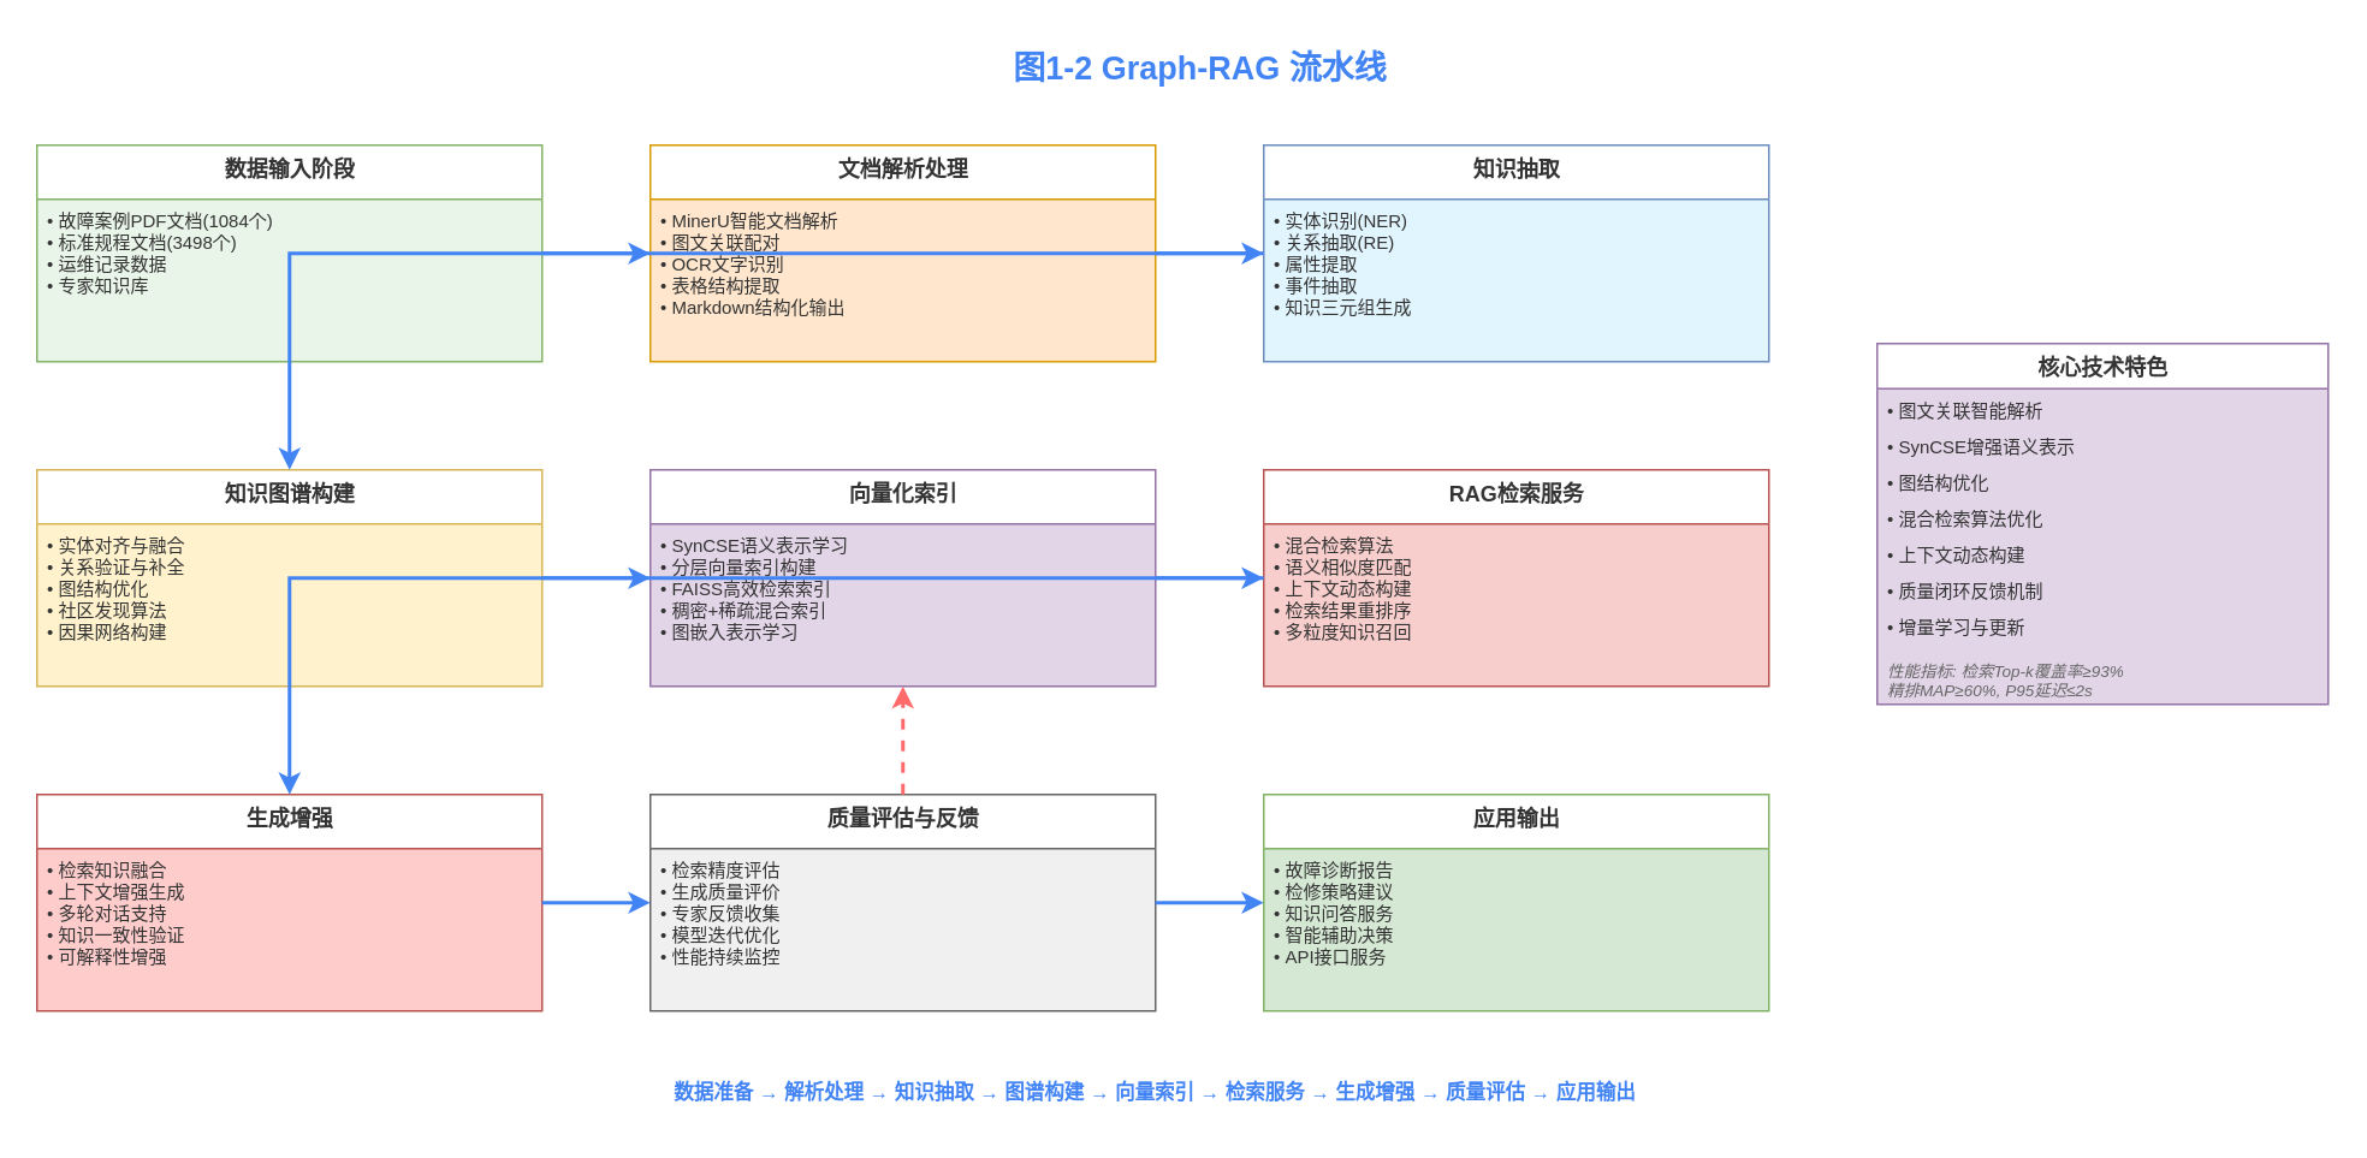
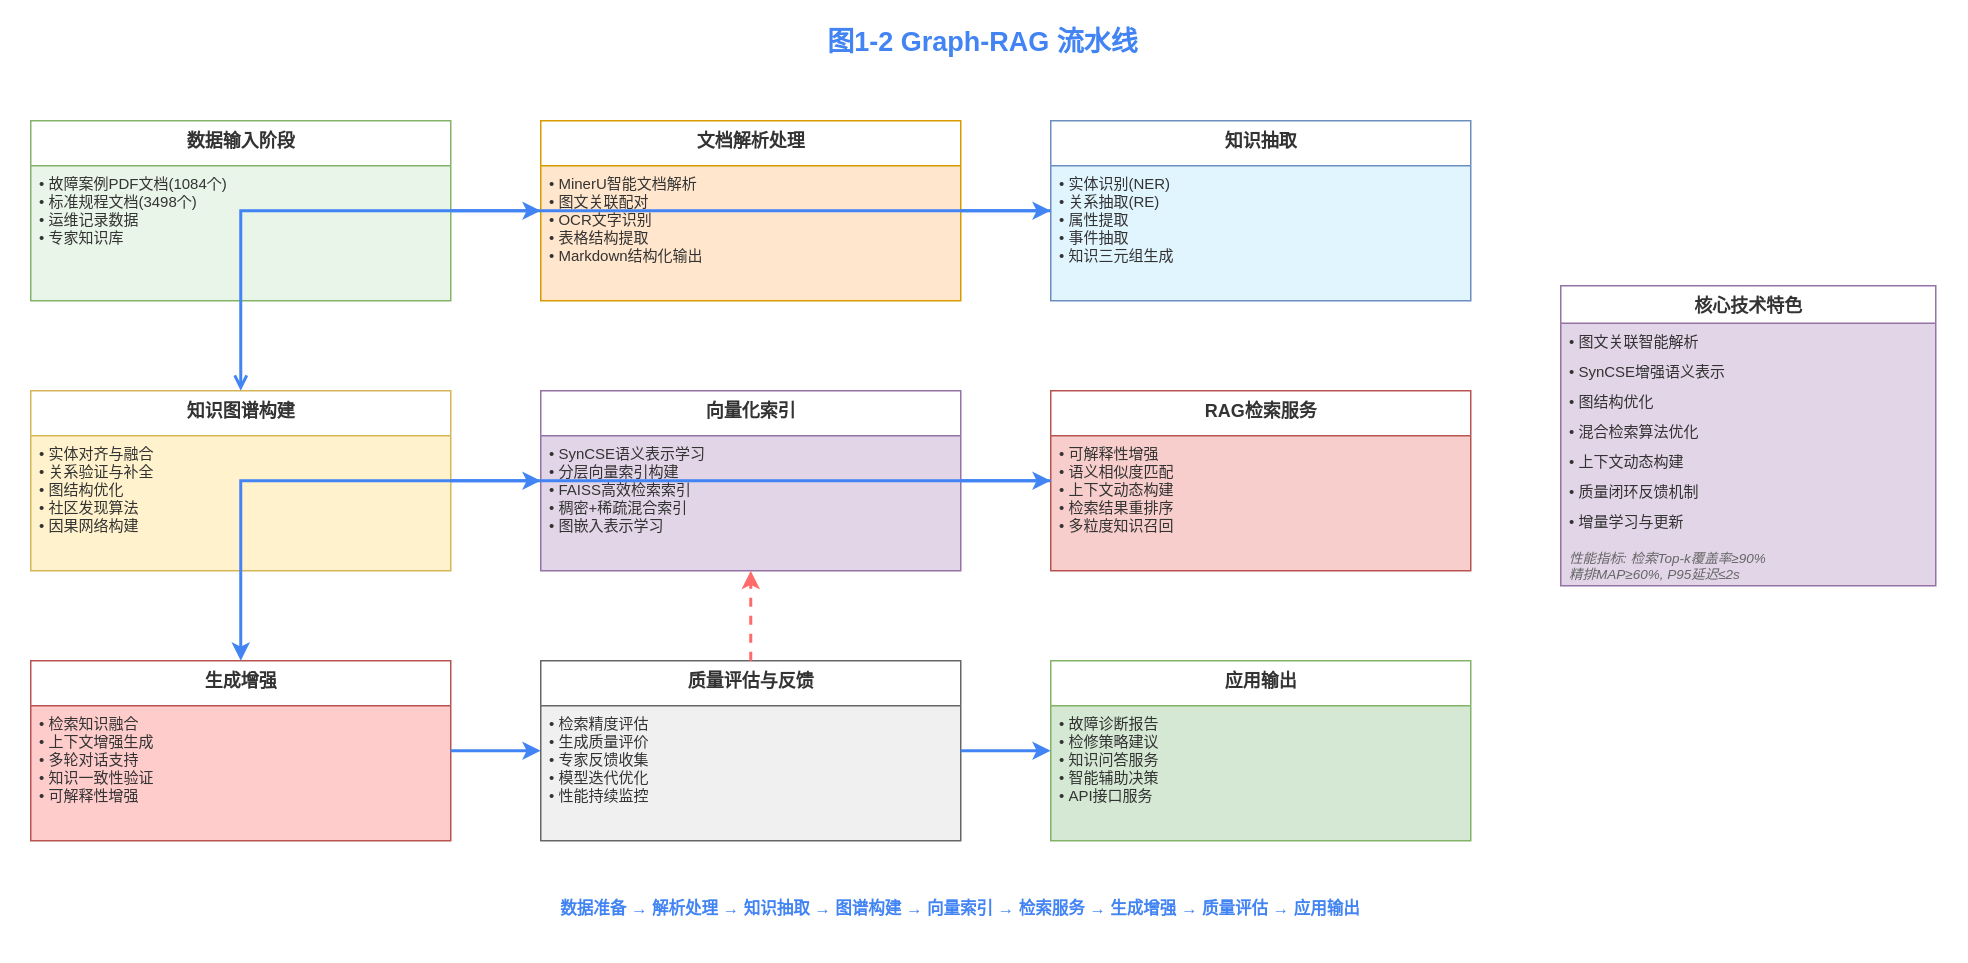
  <mxCell id="0" />
  <mxCell id="1" parent="0" />
- <mxCell id="2" value="图1-2 Graph-RAG 流水线" style="text;html=1;strokeColor=none;fillColor=none;align=center;verticalAlign=middle;whiteSpace=wrap;rounded=0;fontSize=18;fontStyle=1;fontColor=#4284F3;" vertex="1" parent="1"><mxGeometry x="540" y="20" width="250" height="35" as="geometry" /></mxCell>
+ <mxCell id="2" value="图1-2 Graph-RAG 流水线" style="text;html=1;strokeColor=none;fillColor=none;align=center;verticalAlign=middle;whiteSpace=wrap;rounded=0;fontSize=18;fontStyle=1;fontColor=#4284F3;" vertex="1" parent="1"><mxGeometry x="530" y="10" width="250" height="35" as="geometry" /></mxCell>
  <mxCell id="3" value="数据输入阶段" style="swimlane;html=1;fontStyle=1;align=center;verticalAlign=top;childLayout=stackLayout;horizontal=1;startSize=30;horizontalStack=0;resizeParent=1;resizeLast=0;collapsible=0;marginBottom=0;swimlaneFillColor=#E8F5E8;strokeColor=#82B366;fontColor=#333333;fontSize=12;" vertex="1" parent="1"><mxGeometry x="20" y="80" width="280" height="120" as="geometry" /></mxCell>
  <mxCell id="4" value="• 故障案例PDF文档(1084个)&#10;• 标准规程文档(3498个)&#10;• 运维记录数据&#10;• 专家知识库" style="text;html=1;strokeColor=none;fillColor=none;spacingLeft=4;spacingRight=4;whiteSpace=wrap;overflow=hidden;rotatable=0;fontSize=10;fontColor=#333333;align=left;" vertex="1" parent="3"><mxGeometry y="30" width="280" height="90" as="geometry" /></mxCell>
  <mxCell id="5" value="文档解析处理" style="swimlane;html=1;fontStyle=1;align=center;verticalAlign=top;childLayout=stackLayout;horizontal=1;startSize=30;horizontalStack=0;resizeParent=1;resizeLast=0;collapsible=0;marginBottom=0;swimlaneFillColor=#FFE6CC;strokeColor=#D79B00;fontColor=#333333;fontSize=12;" vertex="1" parent="1"><mxGeometry x="360" y="80" width="280" height="120" as="geometry" /></mxCell>
  <mxCell id="6" value="• MinerU智能文档解析&#10;• 图文关联配对&#10;• OCR文字识别&#10;• 表格结构提取&#10;• Markdown结构化输出" style="text;html=1;strokeColor=none;fillColor=none;spacingLeft=4;spacingRight=4;whiteSpace=wrap;overflow=hidden;rotatable=0;fontSize=10;fontColor=#333333;align=left;" vertex="1" parent="5"><mxGeometry y="30" width="280" height="90" as="geometry" /></mxCell>
  <mxCell id="7" value="知识抽取" style="swimlane;html=1;fontStyle=1;align=center;verticalAlign=top;childLayout=stackLayout;horizontal=1;startSize=30;horizontalStack=0;resizeParent=1;resizeLast=0;collapsible=0;marginBottom=0;swimlaneFillColor=#E1F5FE;strokeColor=#6C8EBF;fontColor=#333333;fontSize=12;" vertex="1" parent="1"><mxGeometry x="700" y="80" width="280" height="120" as="geometry" /></mxCell>
  <mxCell id="8" value="• 实体识别(NER)&#10;• 关系抽取(RE)&#10;• 属性提取&#10;• 事件抽取&#10;• 知识三元组生成" style="text;html=1;strokeColor=none;fillColor=none;spacingLeft=4;spacingRight=4;whiteSpace=wrap;overflow=hidden;rotatable=0;fontSize=10;fontColor=#333333;align=left;" vertex="1" parent="7"><mxGeometry y="30" width="280" height="90" as="geometry" /></mxCell>
  <mxCell id="9" value="知识图谱构建" style="swimlane;html=1;fontStyle=1;align=center;verticalAlign=top;childLayout=stackLayout;horizontal=1;startSize=30;horizontalStack=0;resizeParent=1;resizeLast=0;collapsible=0;marginBottom=0;swimlaneFillColor=#FFF2CC;strokeColor=#D6B656;fontColor=#333333;fontSize=12;" vertex="1" parent="1"><mxGeometry x="20" y="260" width="280" height="120" as="geometry" /></mxCell>
  <mxCell id="10" value="• 实体对齐与融合&#10;• 关系验证与补全&#10;• 图结构优化&#10;• 社区发现算法&#10;• 因果网络构建" style="text;html=1;strokeColor=none;fillColor=none;spacingLeft=4;spacingRight=4;whiteSpace=wrap;overflow=hidden;rotatable=0;fontSize=10;fontColor=#333333;align=left;" vertex="1" parent="9"><mxGeometry y="30" width="280" height="90" as="geometry" /></mxCell>
  <mxCell id="11" value="向量化索引" style="swimlane;html=1;fontStyle=1;align=center;verticalAlign=top;childLayout=stackLayout;horizontal=1;startSize=30;horizontalStack=0;resizeParent=1;resizeLast=0;collapsible=0;marginBottom=0;swimlaneFillColor=#E1D5E7;strokeColor=#9673A6;fontColor=#333333;fontSize=12;" vertex="1" parent="1"><mxGeometry x="360" y="260" width="280" height="120" as="geometry" /></mxCell>
  <mxCell id="12" value="• SynCSE语义表示学习&#10;• 分层向量索引构建&#10;• FAISS高效检索索引&#10;• 稠密+稀疏混合索引&#10;• 图嵌入表示学习" style="text;html=1;strokeColor=none;fillColor=none;spacingLeft=4;spacingRight=4;whiteSpace=wrap;overflow=hidden;rotatable=0;fontSize=10;fontColor=#333333;align=left;" vertex="1" parent="11"><mxGeometry y="30" width="280" height="90" as="geometry" /></mxCell>
  <mxCell id="13" value="RAG检索服务" style="swimlane;html=1;fontStyle=1;align=center;verticalAlign=top;childLayout=stackLayout;horizontal=1;startSize=30;horizontalStack=0;resizeParent=1;resizeLast=0;collapsible=0;marginBottom=0;swimlaneFillColor=#F8CECC;strokeColor=#B85450;fontColor=#333333;fontSize=12;" vertex="1" parent="1"><mxGeometry x="700" y="260" width="280" height="120" as="geometry" /></mxCell>
- <mxCell id="14" value="• 混合检索算法&#10;• 语义相似度匹配&#10;• 上下文动态构建&#10;• 检索结果重排序&#10;• 多粒度知识召回" style="text;html=1;strokeColor=none;fillColor=none;spacingLeft=4;spacingRight=4;whiteSpace=wrap;overflow=hidden;rotatable=0;fontSize=10;fontColor=#333333;align=left;" vertex="1" parent="13"><mxGeometry y="30" width="280" height="90" as="geometry" /></mxCell>
+ <mxCell id="14" value="• 可解释性增强&#10;• 语义相似度匹配&#10;• 上下文动态构建&#10;• 检索结果重排序&#10;• 多粒度知识召回" style="text;html=1;strokeColor=none;fillColor=none;spacingLeft=4;spacingRight=4;whiteSpace=wrap;overflow=hidden;rotatable=0;fontSize=10;fontColor=#333333;align=left;" vertex="1" parent="13"><mxGeometry y="30" width="280" height="90" as="geometry" /></mxCell>
  <mxCell id="15" value="生成增强" style="swimlane;html=1;fontStyle=1;align=center;verticalAlign=top;childLayout=stackLayout;horizontal=1;startSize=30;horizontalStack=0;resizeParent=1;resizeLast=0;collapsible=0;marginBottom=0;swimlaneFillColor=#FFCCCC;strokeColor=#B85450;fontColor=#333333;fontSize=12;" vertex="1" parent="1"><mxGeometry x="20" y="440" width="280" height="120" as="geometry" /></mxCell>
  <mxCell id="16" value="• 检索知识融合&#10;• 上下文增强生成&#10;• 多轮对话支持&#10;• 知识一致性验证&#10;• 可解释性增强" style="text;html=1;strokeColor=none;fillColor=none;spacingLeft=4;spacingRight=4;whiteSpace=wrap;overflow=hidden;rotatable=0;fontSize=10;fontColor=#333333;align=left;" vertex="1" parent="15"><mxGeometry y="30" width="280" height="90" as="geometry" /></mxCell>
  <mxCell id="17" value="质量评估与反馈" style="swimlane;html=1;fontStyle=1;align=center;verticalAlign=top;childLayout=stackLayout;horizontal=1;startSize=30;horizontalStack=0;resizeParent=1;resizeLast=0;collapsible=0;marginBottom=0;swimlaneFillColor=#F0F0F0;strokeColor=#666666;fontColor=#333333;fontSize=12;" vertex="1" parent="1"><mxGeometry x="360" y="440" width="280" height="120" as="geometry" /></mxCell>
  <mxCell id="18" value="• 检索精度评估&#10;• 生成质量评价&#10;• 专家反馈收集&#10;• 模型迭代优化&#10;• 性能持续监控" style="text;html=1;strokeColor=none;fillColor=none;spacingLeft=4;spacingRight=4;whiteSpace=wrap;overflow=hidden;rotatable=0;fontSize=10;fontColor=#333333;align=left;" vertex="1" parent="17"><mxGeometry y="30" width="280" height="90" as="geometry" /></mxCell>
  <mxCell id="19" value="应用输出" style="swimlane;html=1;fontStyle=1;align=center;verticalAlign=top;childLayout=stackLayout;horizontal=1;startSize=30;horizontalStack=0;resizeParent=1;resizeLast=0;collapsible=0;marginBottom=0;swimlaneFillColor=#D5E8D4;strokeColor=#82B366;fontColor=#333333;fontSize=12;" vertex="1" parent="1"><mxGeometry x="700" y="440" width="280" height="120" as="geometry" /></mxCell>
  <mxCell id="20" value="• 故障诊断报告&#10;• 检修策略建议&#10;• 知识问答服务&#10;• 智能辅助决策&#10;• API接口服务" style="text;html=1;strokeColor=none;fillColor=none;spacingLeft=4;spacingRight=4;whiteSpace=wrap;overflow=hidden;rotatable=0;fontSize=10;fontColor=#333333;align=left;" vertex="1" parent="19"><mxGeometry y="30" width="280" height="90" as="geometry" /></mxCell>
  <mxCell id="21" style="edgeStyle=orthogonalEdgeStyle;rounded=0;orthogonalLoop=1;jettySize=auto;html=1;strokeColor=#4284F3;strokeWidth=2;endArrow=classic;" edge="1" parent="1" source="3" target="5"><mxGeometry relative="1" as="geometry" /></mxCell>
  <mxCell id="22" style="edgeStyle=orthogonalEdgeStyle;rounded=0;orthogonalLoop=1;jettySize=auto;html=1;strokeColor=#4284F3;strokeWidth=2;endArrow=classic;" edge="1" parent="1" source="5" target="7"><mxGeometry relative="1" as="geometry" /></mxCell>
- <mxCell id="23" style="edgeStyle=orthogonalEdgeStyle;rounded=0;orthogonalLoop=1;jettySize=auto;html=1;strokeColor=#4284F3;strokeWidth=2;endArrow=classic;" edge="1" parent="1" source="7" target="9"><mxGeometry relative="1" as="geometry"><mxPoint x="840" y="200" as="sourcePoint" /><mxPoint x="160" y="260" as="targetPoint" /></mxGeometry></mxCell>
+ <mxCell id="23" style="edgeStyle=orthogonalEdgeStyle;rounded=0;orthogonalLoop=1;jettySize=auto;html=1;strokeColor=#4284F3;strokeWidth=2;endArrow=open;" edge="1" parent="1" source="7" target="9"><mxGeometry relative="1" as="geometry"><mxPoint x="840" y="200" as="sourcePoint" /><mxPoint x="160" y="260" as="targetPoint" /></mxGeometry></mxCell>
  <mxCell id="24" style="edgeStyle=orthogonalEdgeStyle;rounded=0;orthogonalLoop=1;jettySize=auto;html=1;strokeColor=#4284F3;strokeWidth=2;endArrow=classic;" edge="1" parent="1" source="9" target="11"><mxGeometry relative="1" as="geometry" /></mxCell>
  <mxCell id="25" style="edgeStyle=orthogonalEdgeStyle;rounded=0;orthogonalLoop=1;jettySize=auto;html=1;strokeColor=#4284F3;strokeWidth=2;endArrow=classic;" edge="1" parent="1" source="11" target="13"><mxGeometry relative="1" as="geometry" /></mxCell>
  <mxCell id="26" style="edgeStyle=orthogonalEdgeStyle;rounded=0;orthogonalLoop=1;jettySize=auto;html=1;strokeColor=#4284F3;strokeWidth=2;endArrow=classic;" edge="1" parent="1" source="13" target="15"><mxGeometry relative="1" as="geometry"><mxPoint x="840" y="380" as="sourcePoint" /><mxPoint x="160" y="440" as="targetPoint" /></mxGeometry></mxCell>
  <mxCell id="27" style="edgeStyle=orthogonalEdgeStyle;rounded=0;orthogonalLoop=1;jettySize=auto;html=1;strokeColor=#4284F3;strokeWidth=2;endArrow=classic;" edge="1" parent="1" source="15" target="17"><mxGeometry relative="1" as="geometry" /></mxCell>
  <mxCell id="28" style="edgeStyle=orthogonalEdgeStyle;rounded=0;orthogonalLoop=1;jettySize=auto;html=1;strokeColor=#4284F3;strokeWidth=2;endArrow=classic;" edge="1" parent="1" source="17" target="19"><mxGeometry relative="1" as="geometry" /></mxCell>
  <mxCell id="29" style="edgeStyle=orthogonalEdgeStyle;rounded=0;orthogonalLoop=1;jettySize=auto;html=1;strokeColor=#FF6B6B;strokeWidth=2;endArrow=classic;dashed=1;" edge="1" parent="1" source="17" target="11"><mxGeometry relative="1" as="geometry"><mxPoint x="500" y="440" as="sourcePoint" /><mxPoint x="500" y="380" as="targetPoint" /><Array as="points"><mxPoint x="500" y="410" /><mxPoint x="500" y="410" /></Array></mxGeometry></mxCell>
  <mxCell id="30" value="数据准备 → 解析处理 → 知识抽取 → 图谱构建 → 向量索引 → 检索服务 → 生成增强 → 质量评估 → 应用输出" style="text;html=1;strokeColor=none;fillColor=none;align=center;verticalAlign=middle;whiteSpace=wrap;rounded=0;fontSize=11;fontColor=#4284F3;fontStyle=1;" vertex="1" parent="1"><mxGeometry x="240" y="590" width="800" height="30" as="geometry" /></mxCell>
  <mxCell id="31" value="核心技术特色" style="swimlane;html=1;fontStyle=1;align=center;verticalAlign=top;childLayout=stackLayout;horizontal=1;startSize=25;horizontalStack=0;resizeParent=1;resizeLast=0;collapsible=0;marginBottom=0;swimlaneFillColor=#E1D5E7;strokeColor=#9673A6;fontColor=#333333;fontSize=12;" vertex="1" parent="1"><mxGeometry x="1040" y="190" width="250" height="200" as="geometry" /></mxCell>
  <mxCell id="32" value="• 图文关联智能解析" style="text;html=1;strokeColor=none;fillColor=none;spacingLeft=4;spacingRight=4;whiteSpace=wrap;overflow=hidden;rotatable=0;fontSize=10;fontColor=#333333;" vertex="1" parent="31"><mxGeometry y="25" width="250" height="20" as="geometry" /></mxCell>
  <mxCell id="33" value="• SynCSE增强语义表示" style="text;html=1;strokeColor=none;fillColor=none;spacingLeft=4;spacingRight=4;whiteSpace=wrap;overflow=hidden;rotatable=0;fontSize=10;fontColor=#333333;" vertex="1" parent="31"><mxGeometry y="45" width="250" height="20" as="geometry" /></mxCell>
  <mxCell id="34" value="• 图结构优化" style="text;html=1;strokeColor=none;fillColor=none;spacingLeft=4;spacingRight=4;whiteSpace=wrap;overflow=hidden;rotatable=0;fontSize=10;fontColor=#333333;" vertex="1" parent="31"><mxGeometry y="65" width="250" height="20" as="geometry" /></mxCell>
  <mxCell id="35" value="• 混合检索算法优化" style="text;html=1;strokeColor=none;fillColor=none;spacingLeft=4;spacingRight=4;whiteSpace=wrap;overflow=hidden;rotatable=0;fontSize=10;fontColor=#333333;" vertex="1" parent="31"><mxGeometry y="85" width="250" height="20" as="geometry" /></mxCell>
  <mxCell id="36" value="• 上下文动态构建" style="text;html=1;strokeColor=none;fillColor=none;spacingLeft=4;spacingRight=4;whiteSpace=wrap;overflow=hidden;rotatable=0;fontSize=10;fontColor=#333333;" vertex="1" parent="31"><mxGeometry y="105" width="250" height="20" as="geometry" /></mxCell>
  <mxCell id="37" value="• 质量闭环反馈机制" style="text;html=1;strokeColor=none;fillColor=none;spacingLeft=4;spacingRight=4;whiteSpace=wrap;overflow=hidden;rotatable=0;fontSize=10;fontColor=#333333;" vertex="1" parent="31"><mxGeometry y="125" width="250" height="20" as="geometry" /></mxCell>
  <mxCell id="38" value="• 增量学习与更新" style="text;html=1;strokeColor=none;fillColor=none;spacingLeft=4;spacingRight=4;whiteSpace=wrap;overflow=hidden;rotatable=0;fontSize=10;fontColor=#333333;" vertex="1" parent="31"><mxGeometry y="145" width="250" height="20" as="geometry" /></mxCell>
- <mxCell id="39" value="性能指标: 检索Top-k覆盖率≥93%&#10;精排MAP≥60%, P95延迟≤2s" style="text;html=1;strokeColor=none;fillColor=none;spacingLeft=4;spacingRight=4;whiteSpace=wrap;overflow=hidden;rotatable=0;fontSize=9;fontColor=#666666;fontStyle=2;" vertex="1" parent="31"><mxGeometry y="170" width="250" height="25" as="geometry" /></mxCell>
+ <mxCell id="39" value="性能指标: 检索Top-k覆盖率≥90%&#10;精排MAP≥60%, P95延迟≤2s" style="text;html=1;strokeColor=none;fillColor=none;spacingLeft=4;spacingRight=4;whiteSpace=wrap;overflow=hidden;rotatable=0;fontSize=9;fontColor=#666666;fontStyle=2;" vertex="1" parent="31"><mxGeometry y="170" width="250" height="25" as="geometry" /></mxCell>
